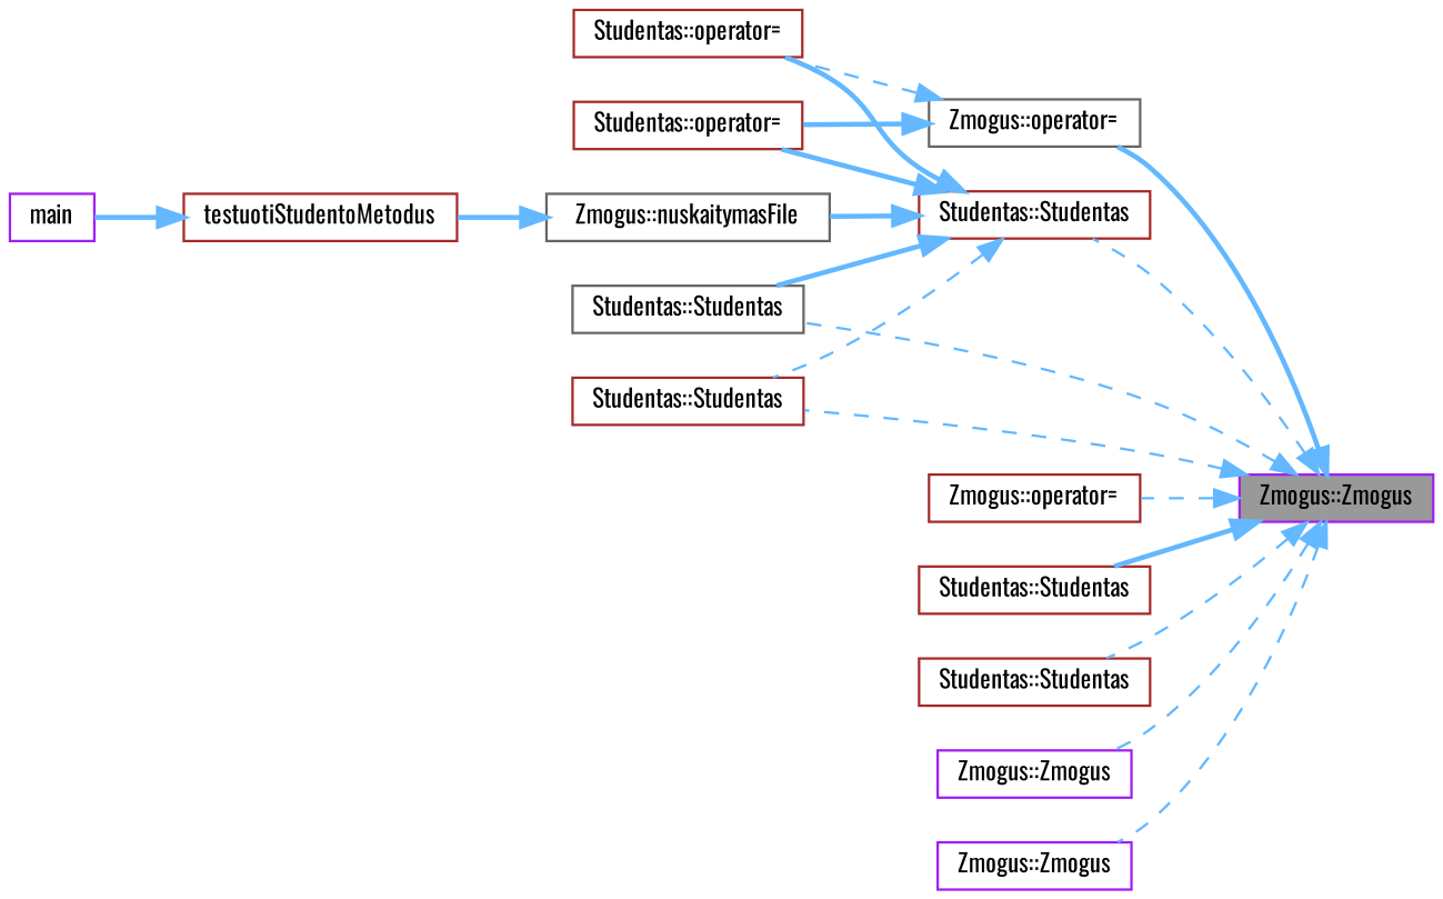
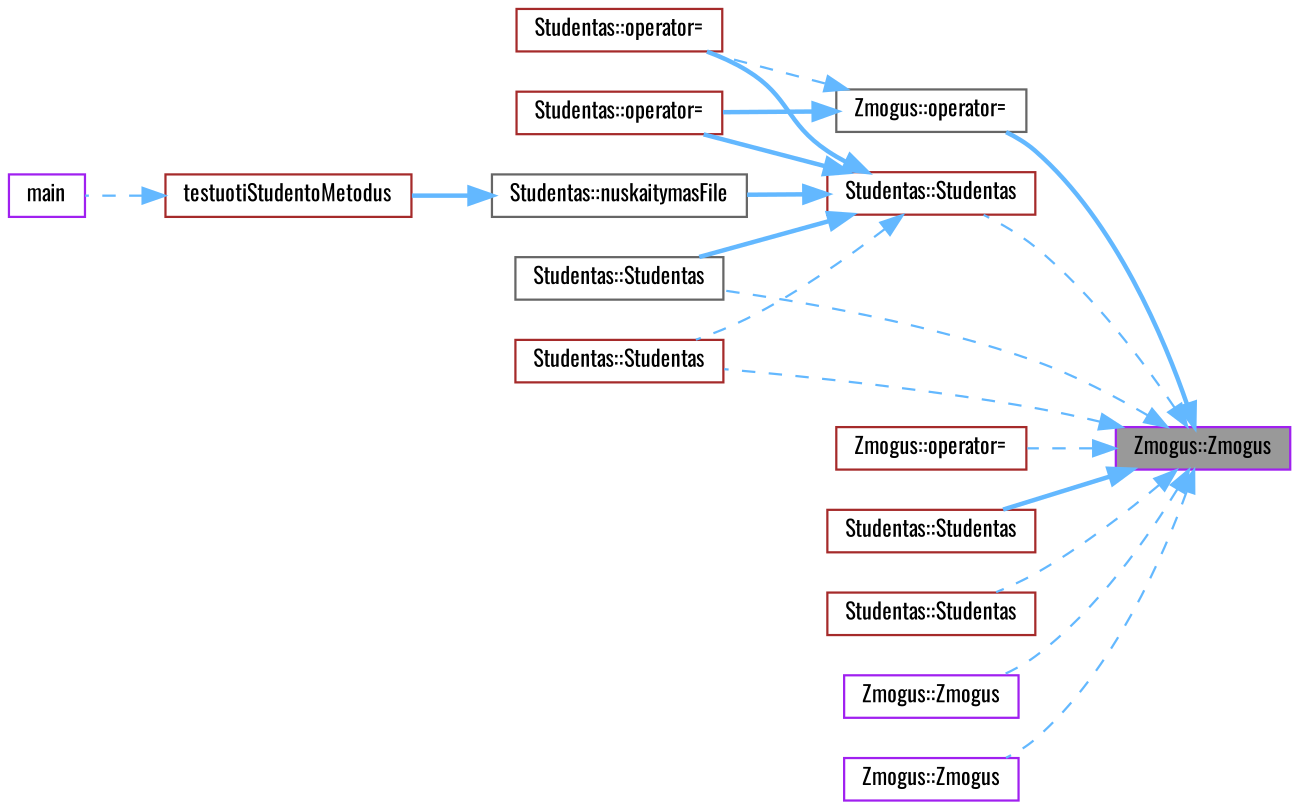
  digraph {
    fontname=Oswald
    rankdir=RL
    node [color=brown fillcolor=white fontname=Oswald fontsize=10 shape=box style=filled]
    edge [color=steelblue1 dir=back fontname=Oswald fontsize=10 labelfontname=Helvetica labelfontsize=10 style=bold]
    n1 [color=purple fillcolor=grey60 fontcolor=black height=0.2 label="Zmogus::Zmogus" width=0.4]
    n2 [color=gray40 height=0.2 label="Zmogus::operator=" width=0.4]
    n3 [height=0.2 label="Zmogus::operator=" width=0.4]
    n4 [height=0.2 label="Studentas::Studentas" width=0.4]
    n5 [color=gray40 height=0.2 label="Studentas::Studentas" width=0.4]
    n6 [height=0.2 label="Studentas::Studentas" width=0.4]
    n7 [height=0.2 label="Studentas::Studentas" width=0.4]
    n8 [height=0.2 label="Studentas::Studentas" width=0.4]
    n9 [color=purple height=0.2 label="Zmogus::Zmogus" width=0.4]
    n10 [color=purple height=0.2 label="Zmogus::Zmogus" width=0.4]
    n11 [height=0.2 label="Studentas::operator=" width=0.4]
    n12 [height=0.2 label="Studentas::operator=" width=0.4]
-   n13 [color=gray40 height=0.2 label="Zmogus::nuskaitymasFile" width=0.4]
+   n13 [color=gray40 height=0.2 label="Studentas::nuskaitymasFile" width=0.4]
    n14 [height=0.2 label=testuotiStudentoMetodus width=0.4]
    n15 [color=purple height=0.2 label=main width=0.4]
    n1 -> n2
    n1 -> n3 [style=dashed]
    n1 -> n4 [style=dashed]
    n1 -> n5 [style=dashed]
    n1 -> n6 [style=dashed]
    n1 -> n7
    n1 -> n8 [style=dashed]
    n1 -> n9 [style=dashed]
    n1 -> n10 [style=dashed]
    n2 -> n11
    n2 -> n12 [style=dashed]
    n4 -> n5
    n4 -> n6 [style=dashed]
    n4 -> n11
    n4 -> n12
    n4 -> n13
    n13 -> n14
-   n14 -> n15
+   n14 -> n15 [style=dashed]
  }
